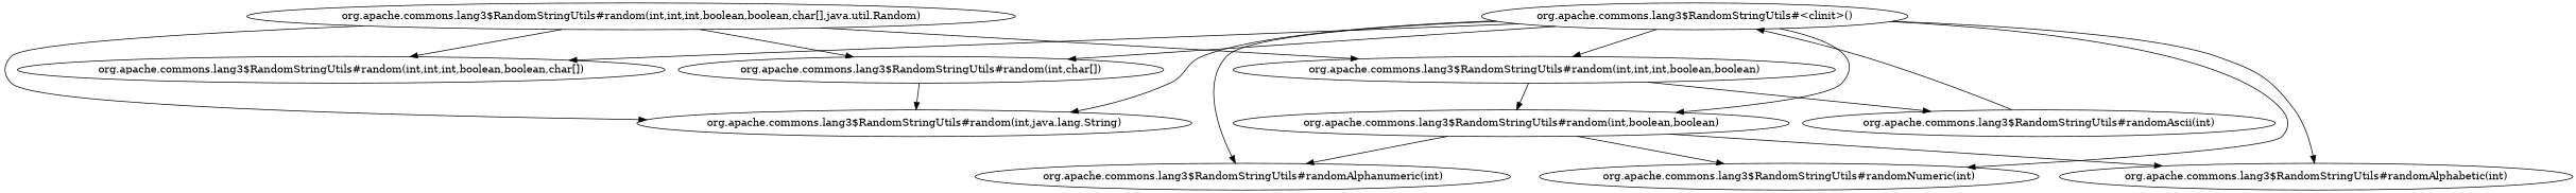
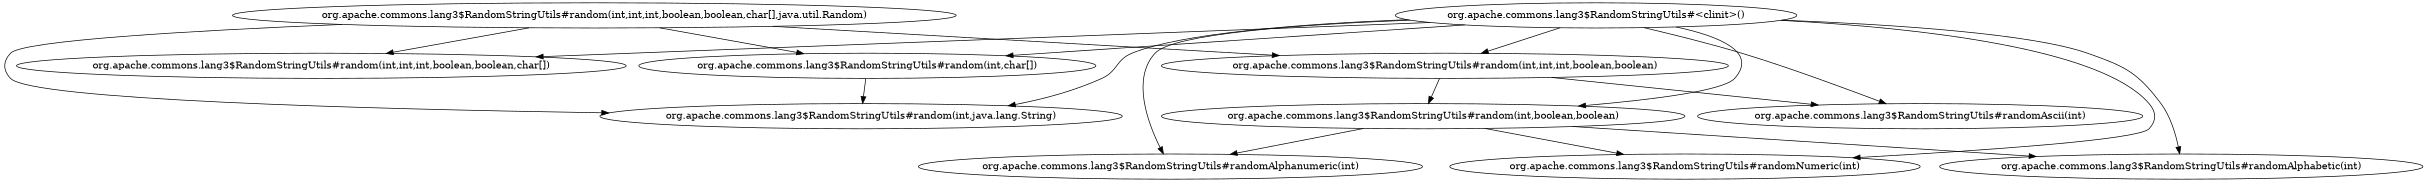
  digraph {
    "org.apache.commons.lang3$RandomStringUtils#<clinit>()"
    "org.apache.commons.lang3$RandomStringUtils#randomAlphabetic(int)"
    "org.apache.commons.lang3$RandomStringUtils#randomNumeric(int)"
    "org.apache.commons.lang3$RandomStringUtils#randomAscii(int)"
    "org.apache.commons.lang3$RandomStringUtils#random(int,char[])"
    "org.apache.commons.lang3$RandomStringUtils#random(int,int,int,boolean,boolean)"
    "org.apache.commons.lang3$RandomStringUtils#randomAlphanumeric(int)"
    "org.apache.commons.lang3$RandomStringUtils#random(int,java.lang.String)"
    "org.apache.commons.lang3$RandomStringUtils#random(int,boolean,boolean)"
    "org.apache.commons.lang3$RandomStringUtils#random(int,int,int,boolean,boolean,char[])"
    "org.apache.commons.lang3$RandomStringUtils#random(int,int,int,boolean,boolean,char[],java.util.Random)"
    "org.apache.commons.lang3$RandomStringUtils#<clinit>()" -> "org.apache.commons.lang3$RandomStringUtils#randomAlphabetic(int)"
    "org.apache.commons.lang3$RandomStringUtils#<clinit>()" -> "org.apache.commons.lang3$RandomStringUtils#randomNumeric(int)"
-   "org.apache.commons.lang3$RandomStringUtils#randomAscii(int)" -> "org.apache.commons.lang3$RandomStringUtils#<clinit>()"
+   "org.apache.commons.lang3$RandomStringUtils#<clinit>()" -> "org.apache.commons.lang3$RandomStringUtils#randomAscii(int)"
    "org.apache.commons.lang3$RandomStringUtils#<clinit>()" -> "org.apache.commons.lang3$RandomStringUtils#random(int,char[])"
    "org.apache.commons.lang3$RandomStringUtils#<clinit>()" -> "org.apache.commons.lang3$RandomStringUtils#random(int,int,int,boolean,boolean)"
    "org.apache.commons.lang3$RandomStringUtils#<clinit>()" -> "org.apache.commons.lang3$RandomStringUtils#randomAlphanumeric(int)"
    "org.apache.commons.lang3$RandomStringUtils#<clinit>()" -> "org.apache.commons.lang3$RandomStringUtils#random(int,java.lang.String)"
    "org.apache.commons.lang3$RandomStringUtils#<clinit>()" -> "org.apache.commons.lang3$RandomStringUtils#random(int,boolean,boolean)"
    "org.apache.commons.lang3$RandomStringUtils#<clinit>()" -> "org.apache.commons.lang3$RandomStringUtils#random(int,int,int,boolean,boolean,char[])"
    "org.apache.commons.lang3$RandomStringUtils#random(int,char[])" -> "org.apache.commons.lang3$RandomStringUtils#random(int,java.lang.String)"
    "org.apache.commons.lang3$RandomStringUtils#random(int,int,int,boolean,boolean)" -> "org.apache.commons.lang3$RandomStringUtils#randomAscii(int)"
    "org.apache.commons.lang3$RandomStringUtils#random(int,int,int,boolean,boolean)" -> "org.apache.commons.lang3$RandomStringUtils#random(int,boolean,boolean)"
    "org.apache.commons.lang3$RandomStringUtils#random(int,boolean,boolean)" -> "org.apache.commons.lang3$RandomStringUtils#randomAlphabetic(int)"
    "org.apache.commons.lang3$RandomStringUtils#random(int,boolean,boolean)" -> "org.apache.commons.lang3$RandomStringUtils#randomNumeric(int)"
    "org.apache.commons.lang3$RandomStringUtils#random(int,boolean,boolean)" -> "org.apache.commons.lang3$RandomStringUtils#randomAlphanumeric(int)"
    "org.apache.commons.lang3$RandomStringUtils#random(int,int,int,boolean,boolean,char[],java.util.Random)" -> "org.apache.commons.lang3$RandomStringUtils#random(int,char[])"
    "org.apache.commons.lang3$RandomStringUtils#random(int,int,int,boolean,boolean,char[],java.util.Random)" -> "org.apache.commons.lang3$RandomStringUtils#random(int,int,int,boolean,boolean)"
    "org.apache.commons.lang3$RandomStringUtils#random(int,int,int,boolean,boolean,char[],java.util.Random)" -> "org.apache.commons.lang3$RandomStringUtils#random(int,java.lang.String)"
    "org.apache.commons.lang3$RandomStringUtils#random(int,int,int,boolean,boolean,char[],java.util.Random)" -> "org.apache.commons.lang3$RandomStringUtils#random(int,int,int,boolean,boolean,char[])"
  }
